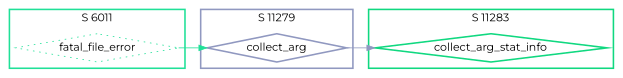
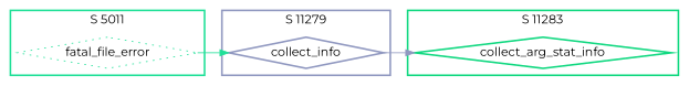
  digraph {
    fontname=Montserrat
    rankdir=LR
    node [fontname=Montserrat shape=diamond style=bold]
    edge [fontname=Montserrat]
-   n1 [color="#9098C0" label=collect_arg]
+   n1 [color="#9098C0" label=collect_info]
    n2 [color="#20E098" label=fatal_file_error style=dotted]
    n3 [color="#10D880" label=collect_arg_stat_info]
    subgraph cluster_1 {
      color="#9098C0"
      label="S 11279"
      style=bold
      n1
    }
    subgraph cluster_2 {
      color="#20E098"
-     label="S 6011"
+     label="S 5011"
      style=bold
      n2
    }
    subgraph cluster_3 {
      color="#10D880"
      label="S 11283"
      style=bold
      n3
    }
    n1 -> n3 [color="#9098C0"]
    n2 -> n1 [color="#20E098"]
  }
